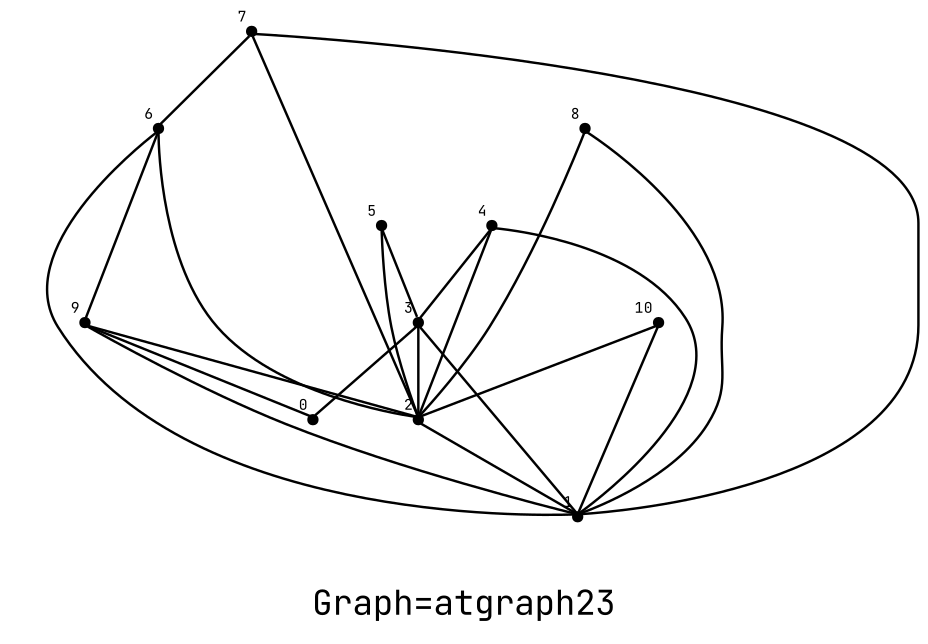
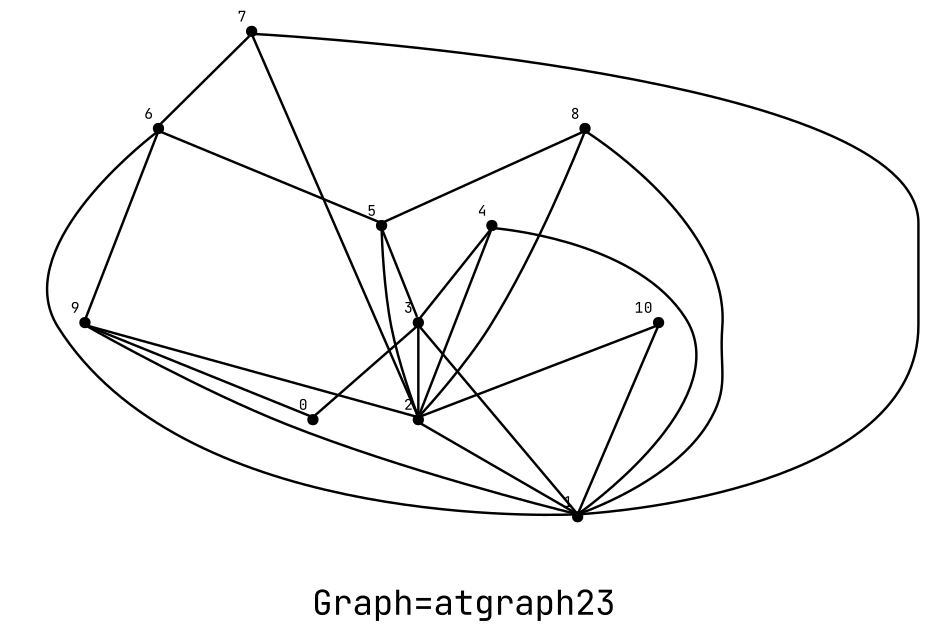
  graph {
    fontname="JetBrains Mono"
    label="Graph=atgraph23"
    labelloc=bottom
    node [fontname="JetBrains Mono" fontsize=6 shape=point]
    edge [fontname="JetBrains Mono"]
    0 [xlabel=0]
    1 [xlabel=1]
    2 [xlabel=2]
    3 [xlabel=3]
    4 [xlabel=4]
    5 [xlabel=5]
    6 [xlabel=6]
    9 [xlabel=9]
    7 [xlabel=7]
    8 [xlabel=8]
    10 [xlabel=10]
    2 -- 1
    3 -- 0
    3 -- 1
    3 -- 2
    4 -- 1
    4 -- 2
    4 -- 3
    5 -- 2
    5 -- 3
    6 -- 1
-   6 -- 2
+   6 -- 5
    6 -- 9
    9 -- 0
    9 -- 1
    9 -- 2
    7 -- 1
    7 -- 2
    7 -- 6
    8 -- 1
    8 -- 2
+   8 -- 5
    10 -- 1
    10 -- 2
  }
